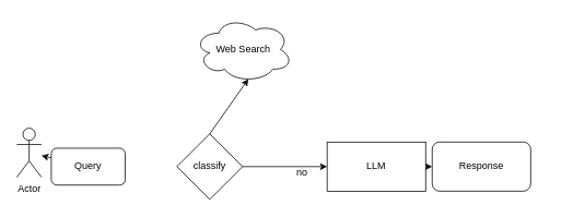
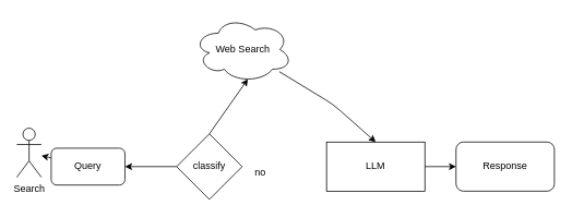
  <mxCell id="0" />
  <mxCell id="1" parent="0" />
- <mxCell id="2" style="edgeStyle=none;html=1;entryX=0;entryY=0.5;entryDx=0;entryDy=0;" edge="1" parent="1" source="4" target="12"><mxGeometry relative="1" as="geometry"><mxPoint x="503" y="203" as="targetPoint" /></mxGeometry></mxCell>
+ <mxCell id="2" style="edgeStyle=none;html=1;" edge="1" parent="1" source="4" target="6"><mxGeometry relative="1" as="geometry"><mxPoint x="503" y="203" as="targetPoint" /></mxGeometry></mxCell>
  <mxCell id="3" style="edgeStyle=none;html=1;exitX=0.5;exitY=0;exitDx=0;exitDy=0;entryX=0.55;entryY=0.95;entryDx=0;entryDy=0;entryPerimeter=0;" edge="1" parent="1" source="4" target="8"><mxGeometry relative="1" as="geometry" /></mxCell>
  <mxCell id="4" value="classify" style="rhombus;whiteSpace=wrap;html=1;" vertex="1" parent="1"><mxGeometry x="215" y="163" width="80" height="80" as="geometry" /></mxCell>
  <mxCell id="5" style="edgeStyle=none;html=1;" edge="1" parent="1" source="6" target="9"><mxGeometry relative="1" as="geometry" /></mxCell>
  <mxCell id="6" value="Query" style="rounded=1;whiteSpace=wrap;html=1;" vertex="1" parent="1"><mxGeometry x="62" y="180.5" width="90" height="45" as="geometry" /></mxCell>
+ <mxCell id="7" style="edgeStyle=none;html=1;entryX=0.5;entryY=0;entryDx=0;entryDy=0;" edge="1" parent="1" source="8" target="12"><mxGeometry relative="1" as="geometry"><Array as="points"><mxPoint x="406" y="127" /></Array></mxGeometry></mxCell>
  <mxCell id="8" value="Web Search" style="ellipse;shape=cloud;whiteSpace=wrap;html=1;" vertex="1" parent="1"><mxGeometry x="236" y="20" width="120" height="80" as="geometry" /></mxCell>
- <mxCell id="9" value="Actor" style="shape=umlActor;verticalLabelPosition=bottom;verticalAlign=top;html=1;outlineConnect=0;" vertex="1" parent="1"><mxGeometry x="20" y="156" width="30" height="60" as="geometry" /></mxCell>
- <mxCell id="10" value="no" style="text;html=1;align=center;verticalAlign=middle;resizable=0;points=[];autosize=1;strokeColor=none;fillColor=none;" vertex="1" parent="1"><mxGeometry x="351" y="197" width="31" height="26" as="geometry" /></mxCell>
+ <mxCell id="9" value="Search" style="shape=umlActor;verticalLabelPosition=bottom;verticalAlign=top;html=1;outlineConnect=0;" vertex="1" parent="1"><mxGeometry x="20" y="156" width="30" height="60" as="geometry" /></mxCell>
+ <mxCell id="10" value="no" style="text;html=1;align=center;verticalAlign=middle;resizable=0;points=[];autosize=1;strokeColor=none;fillColor=none;" vertex="1" parent="1"><mxGeometry x="301" y="197" width="31" height="26" as="geometry" /></mxCell>
  <mxCell id="11" style="edgeStyle=none;html=1;exitX=1;exitY=0.5;exitDx=0;exitDy=0;entryX=0;entryY=0.5;entryDx=0;entryDy=0;" edge="1" parent="1" source="12" target="13"><mxGeometry relative="1" as="geometry" /></mxCell>
  <mxCell id="12" value="LLM" style="whiteSpace=wrap;html=1;rounded=0;" vertex="1" parent="1"><mxGeometry x="398" y="173" width="120" height="60" as="geometry" /></mxCell>
- <mxCell id="13" value="Response" style="rounded=1;whiteSpace=wrap;html=1;" vertex="1" parent="1"><mxGeometry x="526" y="173" width="120" height="60" as="geometry" /></mxCell>
+ <mxCell id="13" value="Response" style="rounded=1;whiteSpace=wrap;html=1;" vertex="1" parent="1"><mxGeometry x="556" y="173" width="120" height="60" as="geometry" /></mxCell>
